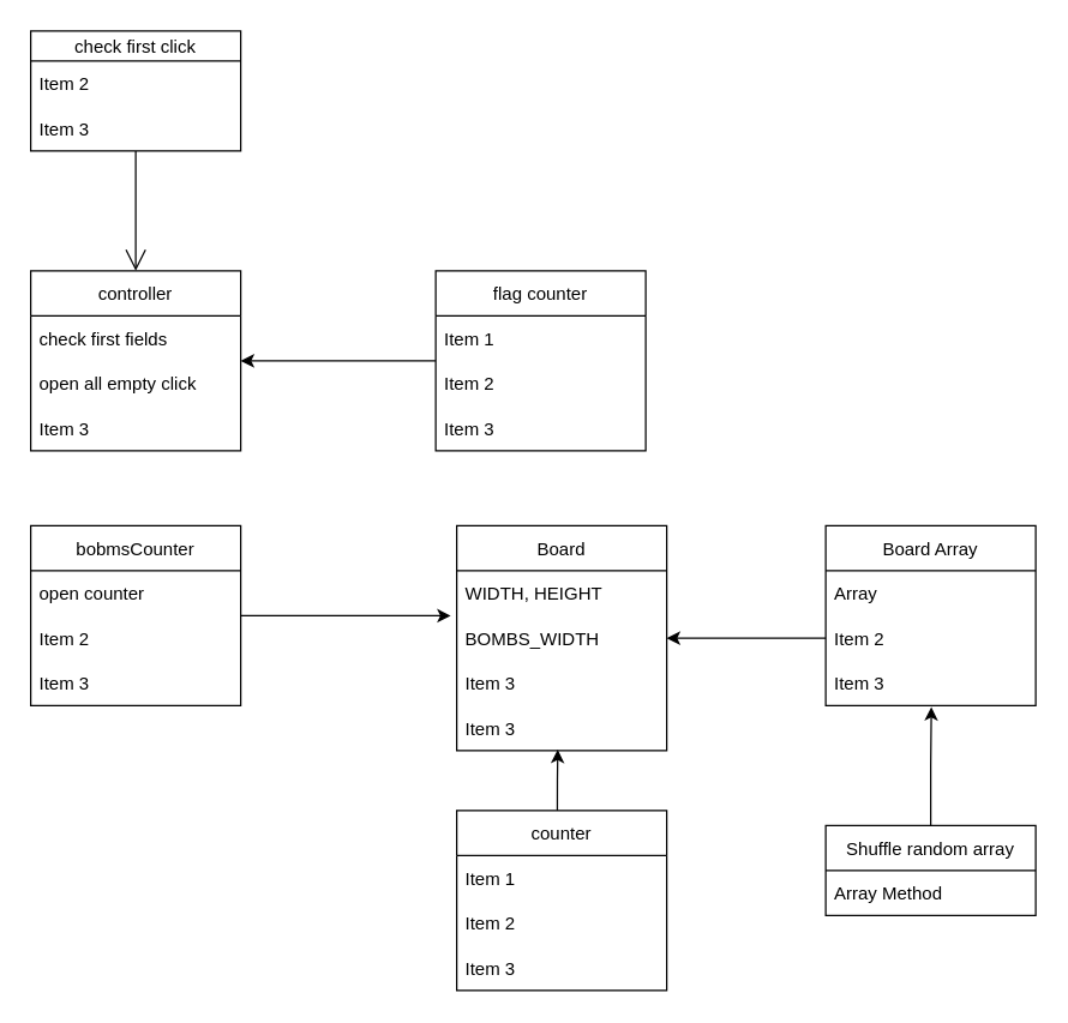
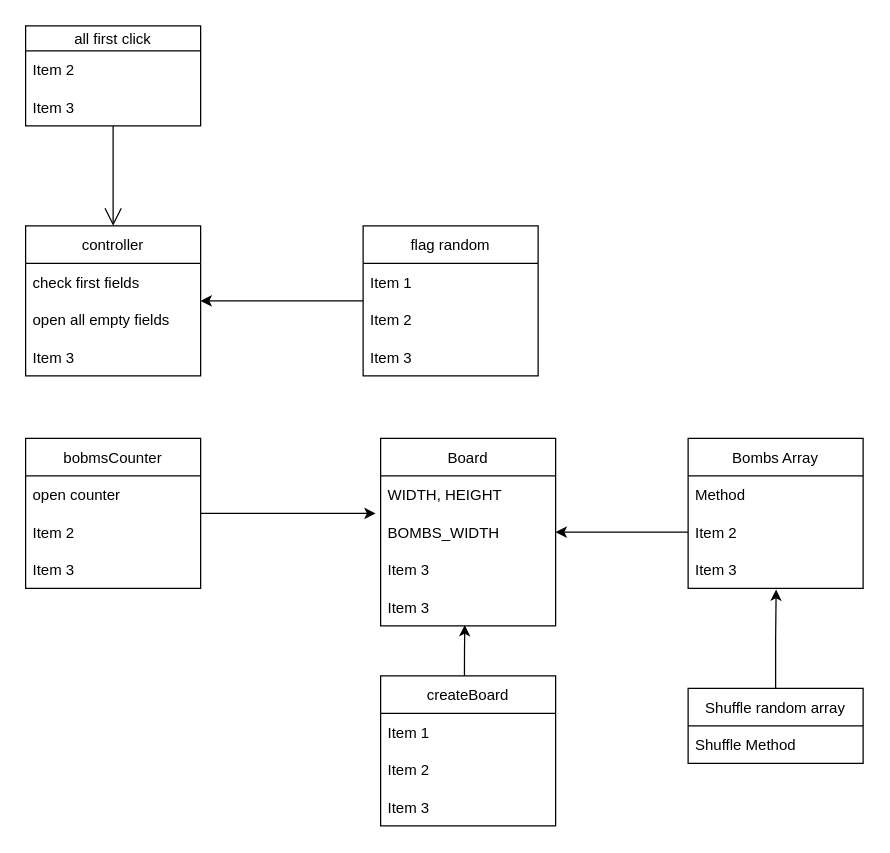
  <mxCell id="0" />
  <mxCell id="1" parent="0" />
  <mxCell id="2" value="Board" style="swimlane;fontStyle=0;childLayout=stackLayout;horizontal=1;startSize=30;horizontalStack=0;resizeParent=1;resizeParentMax=0;resizeLast=0;collapsible=1;marginBottom=0;" parent="1" vertex="1"><mxGeometry x="304" y="350" width="140" height="150" as="geometry" /></mxCell>
  <mxCell id="3" value="WIDTH, HEIGHT" style="text;strokeColor=none;fillColor=none;align=left;verticalAlign=middle;spacingLeft=4;spacingRight=4;overflow=hidden;points=[[0,0.5],[1,0.5]];portConstraint=eastwest;rotatable=0;" parent="2" vertex="1"><mxGeometry y="30" width="140" height="30" as="geometry" /></mxCell>
  <mxCell id="4" value="BOMBS_WIDTH" style="text;strokeColor=none;fillColor=none;align=left;verticalAlign=middle;spacingLeft=4;spacingRight=4;overflow=hidden;points=[[0,0.5],[1,0.5]];portConstraint=eastwest;rotatable=0;" parent="2" vertex="1"><mxGeometry y="60" width="140" height="30" as="geometry" /></mxCell>
  <mxCell id="5" value="Item 3" style="text;strokeColor=none;fillColor=none;align=left;verticalAlign=middle;spacingLeft=4;spacingRight=4;overflow=hidden;points=[[0,0.5],[1,0.5]];portConstraint=eastwest;rotatable=0;" parent="2" vertex="1"><mxGeometry y="90" width="140" height="30" as="geometry" /></mxCell>
  <mxCell id="6" value="Item 3" style="text;strokeColor=none;fillColor=none;align=left;verticalAlign=middle;spacingLeft=4;spacingRight=4;overflow=hidden;points=[[0,0.5],[1,0.5]];portConstraint=eastwest;rotatable=0;" parent="2" vertex="1"><mxGeometry y="120" width="140" height="30" as="geometry" /></mxCell>
- <mxCell id="7" value="Board Array" style="swimlane;fontStyle=0;childLayout=stackLayout;horizontal=1;startSize=30;horizontalStack=0;resizeParent=1;resizeParentMax=0;resizeLast=0;collapsible=1;marginBottom=0;" parent="1" vertex="1"><mxGeometry x="550" y="350" width="140" height="120" as="geometry" /></mxCell>
- <mxCell id="8" value="Array" style="text;strokeColor=none;fillColor=none;align=left;verticalAlign=middle;spacingLeft=4;spacingRight=4;overflow=hidden;points=[[0,0.5],[1,0.5]];portConstraint=eastwest;rotatable=0;" parent="7" vertex="1"><mxGeometry y="30" width="140" height="30" as="geometry" /></mxCell>
+ <mxCell id="7" value="Bombs Array" style="swimlane;fontStyle=0;childLayout=stackLayout;horizontal=1;startSize=30;horizontalStack=0;resizeParent=1;resizeParentMax=0;resizeLast=0;collapsible=1;marginBottom=0;" parent="1" vertex="1"><mxGeometry x="550" y="350" width="140" height="120" as="geometry" /></mxCell>
+ <mxCell id="8" value="Method" style="text;strokeColor=none;fillColor=none;align=left;verticalAlign=middle;spacingLeft=4;spacingRight=4;overflow=hidden;points=[[0,0.5],[1,0.5]];portConstraint=eastwest;rotatable=0;" parent="7" vertex="1"><mxGeometry y="30" width="140" height="30" as="geometry" /></mxCell>
  <mxCell id="9" value="Item 2" style="text;strokeColor=none;fillColor=none;align=left;verticalAlign=middle;spacingLeft=4;spacingRight=4;overflow=hidden;points=[[0,0.5],[1,0.5]];portConstraint=eastwest;rotatable=0;" parent="7" vertex="1"><mxGeometry y="60" width="140" height="30" as="geometry" /></mxCell>
  <mxCell id="10" value="Item 3" style="text;strokeColor=none;fillColor=none;align=left;verticalAlign=middle;spacingLeft=4;spacingRight=4;overflow=hidden;points=[[0,0.5],[1,0.5]];portConstraint=eastwest;rotatable=0;" parent="7" vertex="1"><mxGeometry y="90" width="140" height="30" as="geometry" /></mxCell>
  <mxCell id="11" style="edgeStyle=orthogonalEdgeStyle;rounded=0;orthogonalLoop=1;jettySize=auto;html=1;entryX=0.503;entryY=1.031;entryDx=0;entryDy=0;entryPerimeter=0;" parent="1" source="12" target="10" edge="1"><mxGeometry relative="1" as="geometry" /></mxCell>
  <mxCell id="12" value="Shuffle random array" style="swimlane;fontStyle=0;childLayout=stackLayout;horizontal=1;startSize=30;horizontalStack=0;resizeParent=1;resizeParentMax=0;resizeLast=0;collapsible=1;marginBottom=0;" parent="1" vertex="1"><mxGeometry x="550" y="550" width="140" height="60" as="geometry" /></mxCell>
- <mxCell id="13" value="Array Method" style="text;strokeColor=none;fillColor=none;align=left;verticalAlign=middle;spacingLeft=4;spacingRight=4;overflow=hidden;points=[[0,0.5],[1,0.5]];portConstraint=eastwest;rotatable=0;" parent="12" vertex="1"><mxGeometry y="30" width="140" height="30" as="geometry" /></mxCell>
+ <mxCell id="13" value="Shuffle Method" style="text;strokeColor=none;fillColor=none;align=left;verticalAlign=middle;spacingLeft=4;spacingRight=4;overflow=hidden;points=[[0,0.5],[1,0.5]];portConstraint=eastwest;rotatable=0;" parent="12" vertex="1"><mxGeometry y="30" width="140" height="30" as="geometry" /></mxCell>
  <mxCell id="14" value="" style="edgeStyle=orthogonalEdgeStyle;rounded=0;orthogonalLoop=1;jettySize=auto;html=1;entryX=0.481;entryY=0.978;entryDx=0;entryDy=0;entryPerimeter=0;exitX=0.479;exitY=0;exitDx=0;exitDy=0;exitPerimeter=0;" parent="1" source="15" target="6" edge="1"><mxGeometry relative="1" as="geometry" /></mxCell>
- <mxCell id="15" value="counter" style="swimlane;fontStyle=0;childLayout=stackLayout;horizontal=1;startSize=30;horizontalStack=0;resizeParent=1;resizeParentMax=0;resizeLast=0;collapsible=1;marginBottom=0;" parent="1" vertex="1"><mxGeometry x="304" y="540" width="140" height="120" as="geometry" /></mxCell>
+ <mxCell id="15" value="createBoard" style="swimlane;fontStyle=0;childLayout=stackLayout;horizontal=1;startSize=30;horizontalStack=0;resizeParent=1;resizeParentMax=0;resizeLast=0;collapsible=1;marginBottom=0;" parent="1" vertex="1"><mxGeometry x="304" y="540" width="140" height="120" as="geometry" /></mxCell>
  <mxCell id="16" value="Item 1" style="text;strokeColor=none;fillColor=none;align=left;verticalAlign=middle;spacingLeft=4;spacingRight=4;overflow=hidden;points=[[0,0.5],[1,0.5]];portConstraint=eastwest;rotatable=0;" parent="15" vertex="1"><mxGeometry y="30" width="140" height="30" as="geometry" /></mxCell>
  <mxCell id="17" value="Item 2" style="text;strokeColor=none;fillColor=none;align=left;verticalAlign=middle;spacingLeft=4;spacingRight=4;overflow=hidden;points=[[0,0.5],[1,0.5]];portConstraint=eastwest;rotatable=0;" parent="15" vertex="1"><mxGeometry y="60" width="140" height="30" as="geometry" /></mxCell>
  <mxCell id="18" value="Item 3" style="text;strokeColor=none;fillColor=none;align=left;verticalAlign=middle;spacingLeft=4;spacingRight=4;overflow=hidden;points=[[0,0.5],[1,0.5]];portConstraint=eastwest;rotatable=0;" parent="15" vertex="1"><mxGeometry y="90" width="140" height="30" as="geometry" /></mxCell>
  <mxCell id="19" value="" style="edgeStyle=orthogonalEdgeStyle;rounded=0;orthogonalLoop=1;jettySize=auto;html=1;" parent="1" source="20" edge="1"><mxGeometry relative="1" as="geometry"><mxPoint x="300" y="410" as="targetPoint" /></mxGeometry></mxCell>
  <mxCell id="20" value="bobmsCounter" style="swimlane;fontStyle=0;childLayout=stackLayout;horizontal=1;startSize=30;horizontalStack=0;resizeParent=1;resizeParentMax=0;resizeLast=0;collapsible=1;marginBottom=0;" parent="1" vertex="1"><mxGeometry x="20" y="350" width="140" height="120" as="geometry" /></mxCell>
  <mxCell id="21" value="open counter" style="text;strokeColor=none;fillColor=none;align=left;verticalAlign=middle;spacingLeft=4;spacingRight=4;overflow=hidden;points=[[0,0.5],[1,0.5]];portConstraint=eastwest;rotatable=0;" parent="20" vertex="1"><mxGeometry y="30" width="140" height="30" as="geometry" /></mxCell>
  <mxCell id="22" value="Item 2" style="text;strokeColor=none;fillColor=none;align=left;verticalAlign=middle;spacingLeft=4;spacingRight=4;overflow=hidden;points=[[0,0.5],[1,0.5]];portConstraint=eastwest;rotatable=0;" parent="20" vertex="1"><mxGeometry y="60" width="140" height="30" as="geometry" /></mxCell>
  <mxCell id="23" value="Item 3" style="text;strokeColor=none;fillColor=none;align=left;verticalAlign=middle;spacingLeft=4;spacingRight=4;overflow=hidden;points=[[0,0.5],[1,0.5]];portConstraint=eastwest;rotatable=0;" parent="20" vertex="1"><mxGeometry y="90" width="140" height="30" as="geometry" /></mxCell>
  <mxCell id="24" value="controller" style="swimlane;fontStyle=0;childLayout=stackLayout;horizontal=1;startSize=30;horizontalStack=0;resizeParent=1;resizeParentMax=0;resizeLast=0;collapsible=1;marginBottom=0;" parent="1" vertex="1"><mxGeometry x="20" y="180" width="140" height="120" as="geometry" /></mxCell>
  <mxCell id="25" value="check first fields" style="text;strokeColor=none;fillColor=none;align=left;verticalAlign=middle;spacingLeft=4;spacingRight=4;overflow=hidden;points=[[0,0.5],[1,0.5]];portConstraint=eastwest;rotatable=0;" parent="24" vertex="1"><mxGeometry y="30" width="140" height="30" as="geometry" /></mxCell>
- <mxCell id="26" value="open all empty click" style="text;strokeColor=none;fillColor=none;align=left;verticalAlign=middle;spacingLeft=4;spacingRight=4;overflow=hidden;points=[[0,0.5],[1,0.5]];portConstraint=eastwest;rotatable=0;" parent="24" vertex="1"><mxGeometry y="60" width="140" height="30" as="geometry" /></mxCell>
+ <mxCell id="26" value="open all empty fields" style="text;strokeColor=none;fillColor=none;align=left;verticalAlign=middle;spacingLeft=4;spacingRight=4;overflow=hidden;points=[[0,0.5],[1,0.5]];portConstraint=eastwest;rotatable=0;" parent="24" vertex="1"><mxGeometry y="60" width="140" height="30" as="geometry" /></mxCell>
  <mxCell id="27" value="Item 3" style="text;strokeColor=none;fillColor=none;align=left;verticalAlign=middle;spacingLeft=4;spacingRight=4;overflow=hidden;points=[[0,0.5],[1,0.5]];portConstraint=eastwest;rotatable=0;" parent="24" vertex="1"><mxGeometry y="90" width="140" height="30" as="geometry" /></mxCell>
- <mxCell id="28" value="check first click" style="swimlane;fontStyle=0;childLayout=stackLayout;horizontal=1;startSize=20;horizontalStack=0;resizeParent=1;resizeParentMax=0;resizeLast=0;collapsible=1;marginBottom=0;" parent="1" vertex="1"><mxGeometry x="20" y="20" width="140" height="80" as="geometry" /></mxCell>
+ <mxCell id="28" value="all first click" style="swimlane;fontStyle=0;childLayout=stackLayout;horizontal=1;startSize=20;horizontalStack=0;resizeParent=1;resizeParentMax=0;resizeLast=0;collapsible=1;marginBottom=0;" parent="1" vertex="1"><mxGeometry x="20" y="20" width="140" height="80" as="geometry" /></mxCell>
  <mxCell id="29" value="Item 2" style="text;strokeColor=none;fillColor=none;align=left;verticalAlign=middle;spacingLeft=4;spacingRight=4;overflow=hidden;points=[[0,0.5],[1,0.5]];portConstraint=eastwest;rotatable=0;" parent="28" vertex="1"><mxGeometry y="20" width="140" height="30" as="geometry" /></mxCell>
  <mxCell id="30" value="Item 3" style="text;strokeColor=none;fillColor=none;align=left;verticalAlign=middle;spacingLeft=4;spacingRight=4;overflow=hidden;points=[[0,0.5],[1,0.5]];portConstraint=eastwest;rotatable=0;" parent="28" vertex="1"><mxGeometry y="50" width="140" height="30" as="geometry" /></mxCell>
  <mxCell id="31" value="" style="edgeStyle=orthogonalEdgeStyle;rounded=0;orthogonalLoop=1;jettySize=auto;html=1;" parent="1" source="32" edge="1"><mxGeometry relative="1" as="geometry"><mxPoint x="160" y="240" as="targetPoint" /></mxGeometry></mxCell>
- <mxCell id="32" value="flag counter" style="swimlane;fontStyle=0;childLayout=stackLayout;horizontal=1;startSize=30;horizontalStack=0;resizeParent=1;resizeParentMax=0;resizeLast=0;collapsible=1;marginBottom=0;" parent="1" vertex="1"><mxGeometry x="290" y="180" width="140" height="120" as="geometry" /></mxCell>
+ <mxCell id="32" value="flag random" style="swimlane;fontStyle=0;childLayout=stackLayout;horizontal=1;startSize=30;horizontalStack=0;resizeParent=1;resizeParentMax=0;resizeLast=0;collapsible=1;marginBottom=0;" parent="1" vertex="1"><mxGeometry x="290" y="180" width="140" height="120" as="geometry" /></mxCell>
  <mxCell id="33" value="Item 1" style="text;strokeColor=none;fillColor=none;align=left;verticalAlign=middle;spacingLeft=4;spacingRight=4;overflow=hidden;points=[[0,0.5],[1,0.5]];portConstraint=eastwest;rotatable=0;" parent="32" vertex="1"><mxGeometry y="30" width="140" height="30" as="geometry" /></mxCell>
  <mxCell id="34" value="Item 2" style="text;strokeColor=none;fillColor=none;align=left;verticalAlign=middle;spacingLeft=4;spacingRight=4;overflow=hidden;points=[[0,0.5],[1,0.5]];portConstraint=eastwest;rotatable=0;" parent="32" vertex="1"><mxGeometry y="60" width="140" height="30" as="geometry" /></mxCell>
  <mxCell id="35" value="Item 3" style="text;strokeColor=none;fillColor=none;align=left;verticalAlign=middle;spacingLeft=4;spacingRight=4;overflow=hidden;points=[[0,0.5],[1,0.5]];portConstraint=eastwest;rotatable=0;" parent="32" vertex="1"><mxGeometry y="90" width="140" height="30" as="geometry" /></mxCell>
  <mxCell id="36" value="" style="endArrow=open;endFill=1;endSize=12;html=1;rounded=0;entryX=0.5;entryY=0;entryDx=0;entryDy=0;" parent="1" target="24" edge="1"><mxGeometry width="160" relative="1" as="geometry"><mxPoint x="90" y="100" as="sourcePoint" /><mxPoint x="620" y="570" as="targetPoint" /></mxGeometry></mxCell>
  <mxCell id="37" style="edgeStyle=orthogonalEdgeStyle;rounded=0;orthogonalLoop=1;jettySize=auto;html=1;entryX=1;entryY=0.5;entryDx=0;entryDy=0;" parent="1" source="9" target="4" edge="1"><mxGeometry relative="1" as="geometry" /></mxCell>
